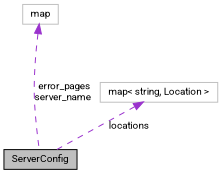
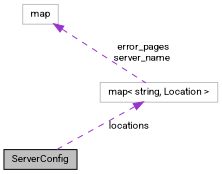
  digraph {
    fontname=Roboto
    node [color=grey75 fillcolor=white fontname=Roboto fontsize=10 shape=record style=filled]
    edge [color=darkorchid3 dir=back fontname=Roboto fontsize=10 labelfontname=Helvetica labelfontsize=10 style=dashed]
    n1 [color=black fillcolor=grey75 fontcolor=black height=0.2 label=ServerConfig width=0.4]
    n2 [height=0.2 label=map width=0.4]
    n3 [height=0.2 label="map\< string, Location \>" width=0.4]
-   n2 -> n1 [label=" error_pages\nserver_name"]
+   n2 -> n3 [label=" error_pages\nserver_name"]
    n3 -> n1 [label=" locations"]
  }
